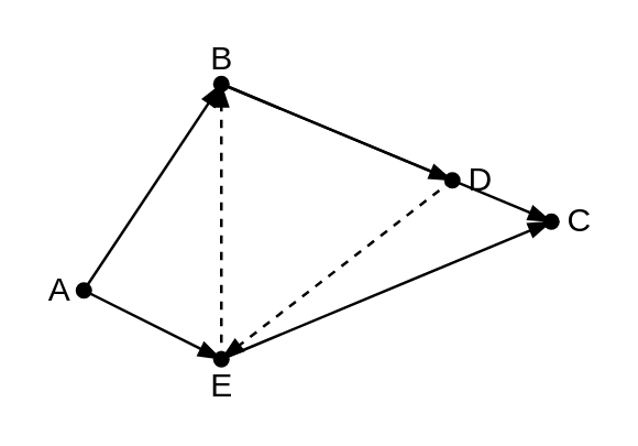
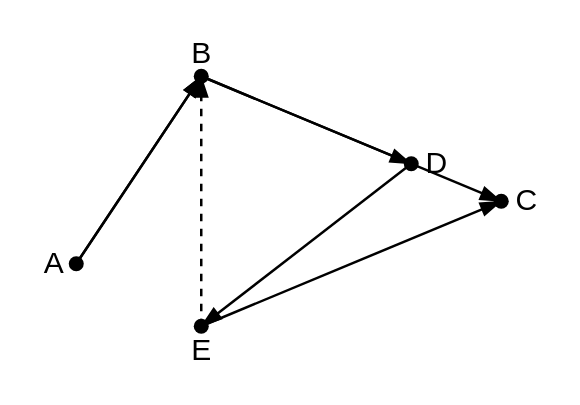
  <mxCell id="0" />
  <mxCell id="1" parent="0" />
  <mxCell id="2" value="" style="endArrow=blockThin;html=1;rounded=0;endFill=1;" parent="1" source="3" edge="1"><mxGeometry width="50" height="50" relative="1" as="geometry"><mxPoint x="10" y="70" as="sourcePoint" /><mxPoint x="80" y="30" as="targetPoint" /></mxGeometry></mxCell>
  <mxCell id="3" value="A" style="shape=waypoint;sketch=0;fillStyle=solid;size=6;pointerEvents=1;points=[];fillColor=none;resizable=0;rotatable=0;perimeter=centerPerimeter;snapToPoint=1;html=1;labelBackgroundColor=none;labelBorderColor=none;spacingTop=0;spacingLeft=0;spacingRight=19;" parent="1" vertex="1"><mxGeometry x="20" y="95" width="20" height="20" as="geometry" /></mxCell>
  <mxCell id="4" value="B" style="shape=waypoint;sketch=0;fillStyle=solid;size=6;pointerEvents=1;points=[];fillColor=none;resizable=0;rotatable=0;perimeter=centerPerimeter;snapToPoint=1;html=1;labelBackgroundColor=none;labelBorderColor=none;spacingTop=0;spacingLeft=0;spacingRight=0;fontSize=12;spacingBottom=19;" parent="1" vertex="1"><mxGeometry x="70" y="20" width="20" height="20" as="geometry" /></mxCell>
  <mxCell id="5" value="D" style="shape=waypoint;sketch=0;fillStyle=solid;size=6;pointerEvents=1;points=[];fillColor=none;resizable=0;rotatable=0;perimeter=centerPerimeter;snapToPoint=1;html=1;labelBackgroundColor=none;labelBorderColor=none;spacingTop=0;spacingLeft=19;spacingRight=0;" parent="1" vertex="1"><mxGeometry x="154" y="55" width="20" height="20" as="geometry" /></mxCell>
  <mxCell id="6" value="" style="endArrow=blockThin;html=1;rounded=0;entryX=0.271;entryY=0.411;entryDx=0;entryDy=0;entryPerimeter=0;endFill=1;" parent="1" target="5" edge="1"><mxGeometry width="50" height="50" relative="1" as="geometry"><mxPoint x="80" y="30" as="sourcePoint" /><mxPoint x="154" y="80" as="targetPoint" /></mxGeometry></mxCell>
  <mxCell id="7" value="E" style="shape=waypoint;sketch=0;fillStyle=solid;size=6;pointerEvents=1;points=[];fillColor=none;resizable=0;rotatable=0;perimeter=centerPerimeter;snapToPoint=1;html=1;labelBackgroundColor=none;labelBorderColor=none;spacingTop=19;spacingLeft=0;spacingRight=0;" parent="1" vertex="1"><mxGeometry x="70" y="120" width="20" height="20" as="geometry" /></mxCell>
- <mxCell id="8" value="" style="endArrow=blockThin;html=1;rounded=0;endFill=1;" parent="1" source="3" target="7" edge="1"><mxGeometry width="50" height="50" relative="1" as="geometry"><mxPoint x="10" y="90" as="sourcePoint" /><mxPoint x="90" y="40" as="targetPoint" /></mxGeometry></mxCell>
- <mxCell id="9" value="" style="endArrow=blockThin;html=1;rounded=0;entryX=0.814;entryY=0.289;entryDx=0;entryDy=0;entryPerimeter=0;endFill=1;dashed=1;" parent="1" source="5" target="7" edge="1"><mxGeometry width="50" height="50" relative="1" as="geometry"><mxPoint x="20" y="100" as="sourcePoint" /><mxPoint x="100" y="50" as="targetPoint" /></mxGeometry></mxCell>
+ <mxCell id="8" value="" style="endArrow=blockThin;html=1;rounded=0;endFill=1;" parent="1" source="3" target="4" edge="1"><mxGeometry width="50" height="50" relative="1" as="geometry"><mxPoint x="10" y="90" as="sourcePoint" /><mxPoint x="90" y="40" as="targetPoint" /></mxGeometry></mxCell>
+ <mxCell id="9" value="" style="endArrow=blockThin;html=1;rounded=0;entryX=0.814;entryY=0.289;entryDx=0;entryDy=0;entryPerimeter=0;endFill=1;" parent="1" source="5" target="7" edge="1"><mxGeometry width="50" height="50" relative="1" as="geometry"><mxPoint x="20" y="100" as="sourcePoint" /><mxPoint x="100" y="50" as="targetPoint" /></mxGeometry></mxCell>
  <mxCell id="10" value="" style="endArrow=blockThin;html=1;rounded=0;endFill=1;" parent="1" target="11" edge="1"><mxGeometry width="50" height="50" relative="1" as="geometry"><mxPoint x="80" y="30" as="sourcePoint" /><mxPoint x="200" y="80" as="targetPoint" /></mxGeometry></mxCell>
  <mxCell id="11" value="C" style="shape=waypoint;sketch=0;fillStyle=solid;size=6;pointerEvents=1;points=[];fillColor=none;resizable=0;rotatable=0;perimeter=centerPerimeter;snapToPoint=1;html=1;labelBackgroundColor=none;labelBorderColor=none;spacingTop=0;spacingLeft=19;spacingRight=0;" parent="1" vertex="1"><mxGeometry x="190" y="70" width="20" height="20" as="geometry" /></mxCell>
  <mxCell id="12" value="" style="endArrow=blockThin;html=1;rounded=0;endFill=1;" parent="1" edge="1"><mxGeometry width="50" height="50" relative="1" as="geometry"><mxPoint x="80" y="130" as="sourcePoint" /><mxPoint x="200" y="80" as="targetPoint" /></mxGeometry></mxCell>
  <mxCell id="13" value="" style="endArrow=blockThin;html=1;rounded=0;endFill=1;exitX=0.25;exitY=0.7;exitDx=0;exitDy=0;exitPerimeter=0;entryX=0.45;entryY=0.8;entryDx=0;entryDy=0;entryPerimeter=0;dashed=1;" edge="1" parent="1" source="7" target="4"><mxGeometry width="50" height="50" relative="1" as="geometry"><mxPoint x="10" y="90" as="sourcePoint" /><mxPoint x="90" y="40" as="targetPoint" /></mxGeometry></mxCell>
